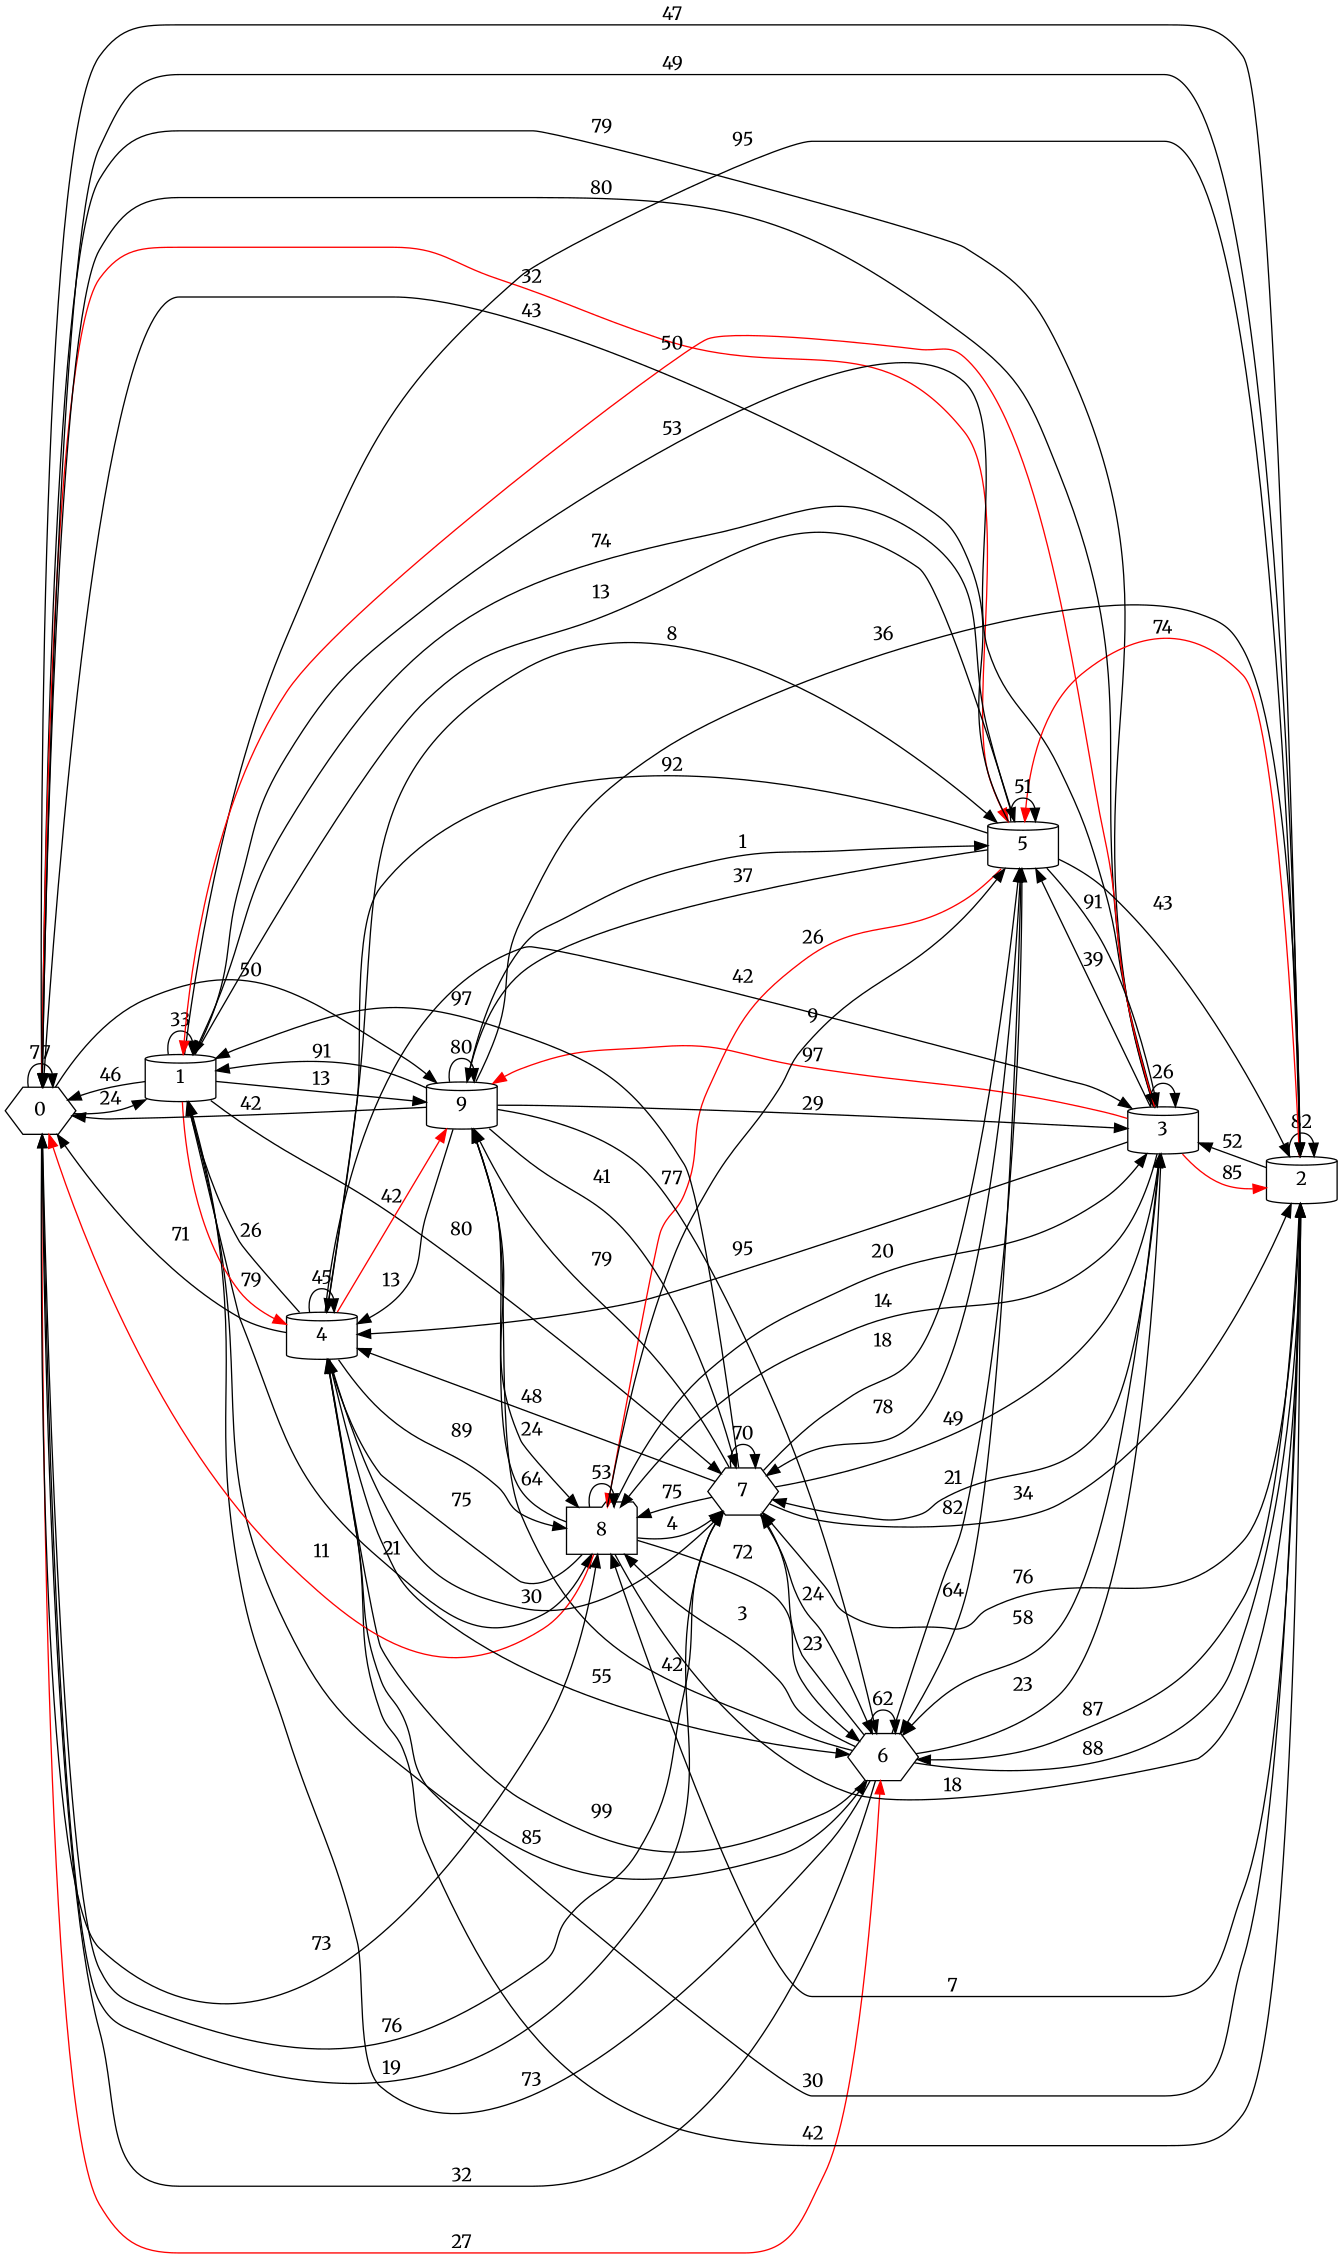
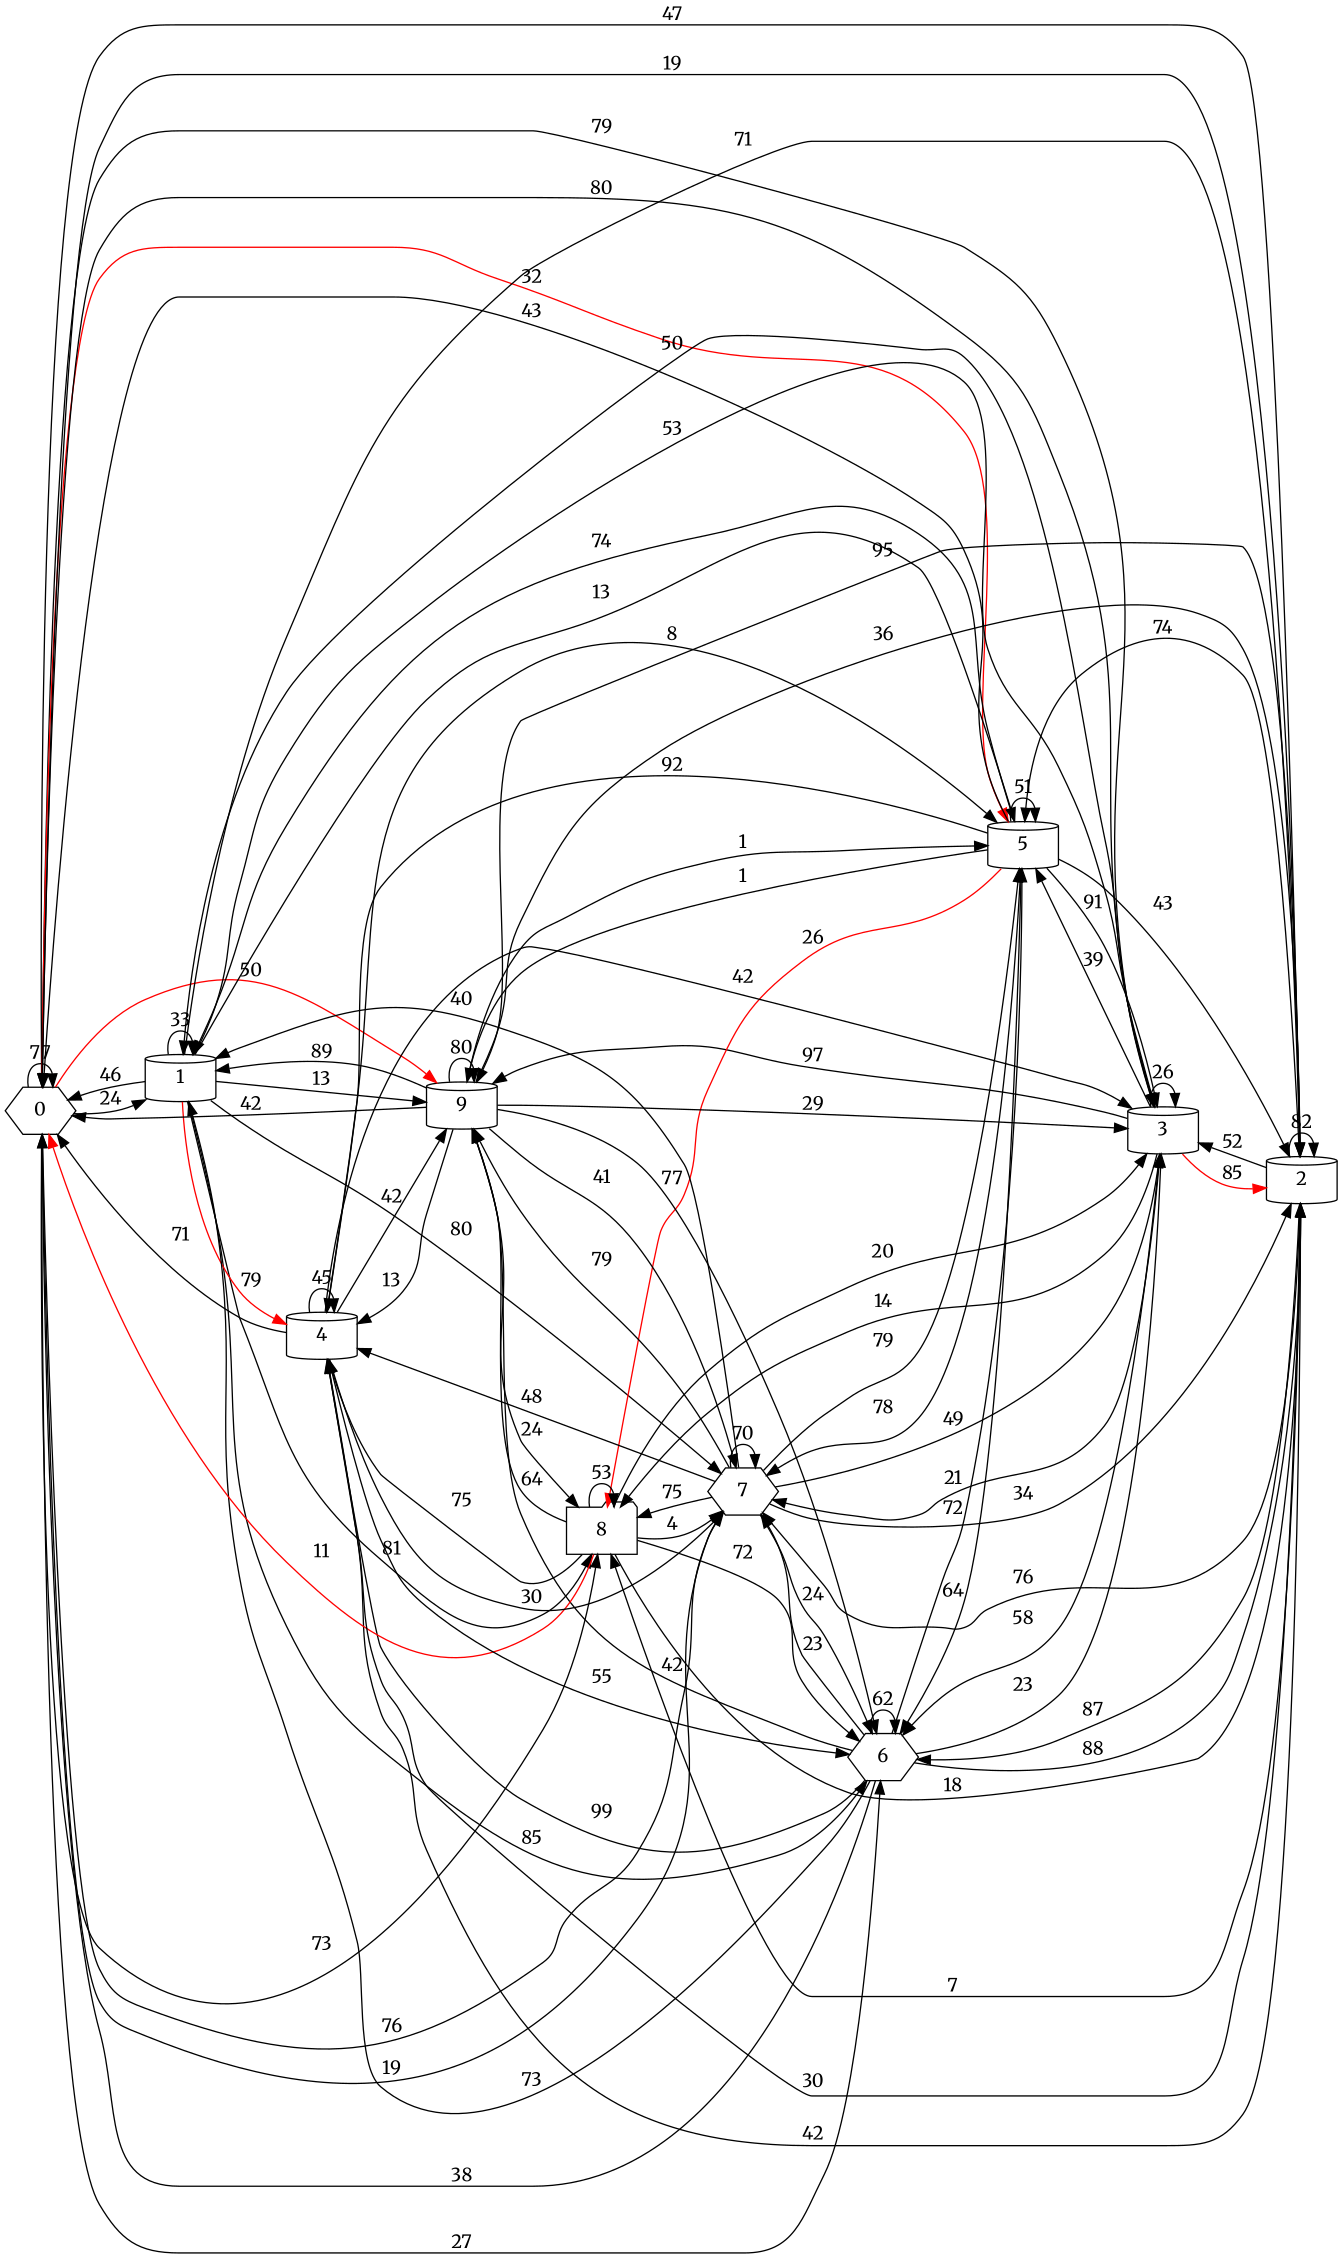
  digraph {
    fontname=Merriweather
    rankdir=LR
    node [fontname=Merriweather shape=cylinder]
    edge [fontname=Merriweather]
    0 [shape=hexagon]
    1
    2
    3
    5
    6 [shape=hexagon]
    7 [shape=hexagon]
    8 [shape=folder]
    9
    4
    0 -> 0 [label=77]
    0 -> 1 [label=24]
    0 -> 2 [label=47]
    0 -> 3 [label=79]
    0 -> 5 [color=red label=32]
-   0 -> 6 [label=27 color=red]
+   0 -> 6 [label=27]
    0 -> 7 [label=76]
    0 -> 8 [label=73]
-   0 -> 9 [label=50]
+   0 -> 9 [label=50 color=red]
    1 -> 0 [label=46]
    1 -> 1 [label=33]
-   1 -> 2 [label=95]
+   1 -> 2 [label=71]
    1 -> 3 [label=53]
    1 -> 5 [label=13]
    1 -> 6 [label=85]
    1 -> 7 [label=80]
-   1 -> 8 [label=21]
+   1 -> 8 [label=81]
    1 -> 9 [label=13]
    1 -> 4 [color=red label=79]
-   2 -> 0 [label=49]
+   2 -> 0 [label=19]
    2 -> 2 [label=82]
    2 -> 3 [label=52]
-   2 -> 5 [label=74 color=red]
+   2 -> 5 [label=74]
    2 -> 6 [label=87]
    2 -> 7 [label=76]
    2 -> 8 [label=7]
+   2 -> 9 [label=95]
    2 -> 4 [label=42]
    3 -> 0 [label=80]
-   3 -> 1 [label=50 color=red]
+   3 -> 1 [label=50]
    3 -> 2 [color=red label=85]
    3 -> 3 [label=26]
    3 -> 5 [label=39]
    3 -> 6 [label=58]
    3 -> 7 [label=21]
    3 -> 8 [label=14]
-   3 -> 9 [label=97 color=red]
-   3 -> 4 [label=95]
+   3 -> 9 [label=97]
    5 -> 0 [label=43]
    5 -> 1 [label=74]
    5 -> 2 [label=43]
    5 -> 3 [label=91]
    5 -> 5 [label=51]
    5 -> 6 [label=64]
    5 -> 7 [label=78]
    5 -> 8 [color=red label=26]
-   5 -> 9 [label=37]
+   5 -> 9 [label=1]
    5 -> 4 [label=92]
-   6 -> 0 [label=32]
+   6 -> 0 [label=38]
    6 -> 1 [label=73]
    6 -> 2 [label=88]
    6 -> 3 [label=23]
-   6 -> 5 [label=82]
+   6 -> 5 [label=72]
    6 -> 6 [label=62]
    6 -> 7 [label=23]
-   6 -> 8 [label=3]
    6 -> 9 [label=42]
    6 -> 4 [label=99]
    7 -> 0 [label=19]
-   7 -> 1 [label=97]
+   7 -> 1 [label=40]
    7 -> 2 [label=34]
    7 -> 3 [label=49]
-   7 -> 5 [label=18]
+   7 -> 5 [label=79]
    7 -> 6 [label=24]
    7 -> 7 [label=70]
    7 -> 8 [label=75]
    7 -> 9 [label=79]
    7 -> 4 [label=48]
    8 -> 0 [color=red label=11]
    8 -> 2 [label=18]
    8 -> 3 [label=20]
-   8 -> 5 [label=9]
    8 -> 6 [label=72]
    8 -> 7 [label=4]
    8 -> 8 [label=53]
    8 -> 9 [label=64]
    8 -> 4 [label=75]
    9 -> 0 [label=42]
-   9 -> 1 [label=91]
+   9 -> 1 [label=89]
    9 -> 2 [label=36]
    9 -> 3 [label=29]
    9 -> 5 [label=1]
    9 -> 6 [label=77]
    9 -> 7 [label=41]
    9 -> 8 [label=24]
    9 -> 9 [label=80]
    9 -> 4 [label=13]
    4 -> 0 [label=71]
-   4 -> 1 [label=26]
    4 -> 2 [label=30]
    4 -> 3 [label=42]
    4 -> 5 [label=8]
    4 -> 6 [label=55]
    4 -> 7 [label=30]
-   4 -> 8 [label=89]
-   4 -> 9 [label=42 color=red]
+   4 -> 9 [label=42]
    4 -> 4 [label=45]
  }
